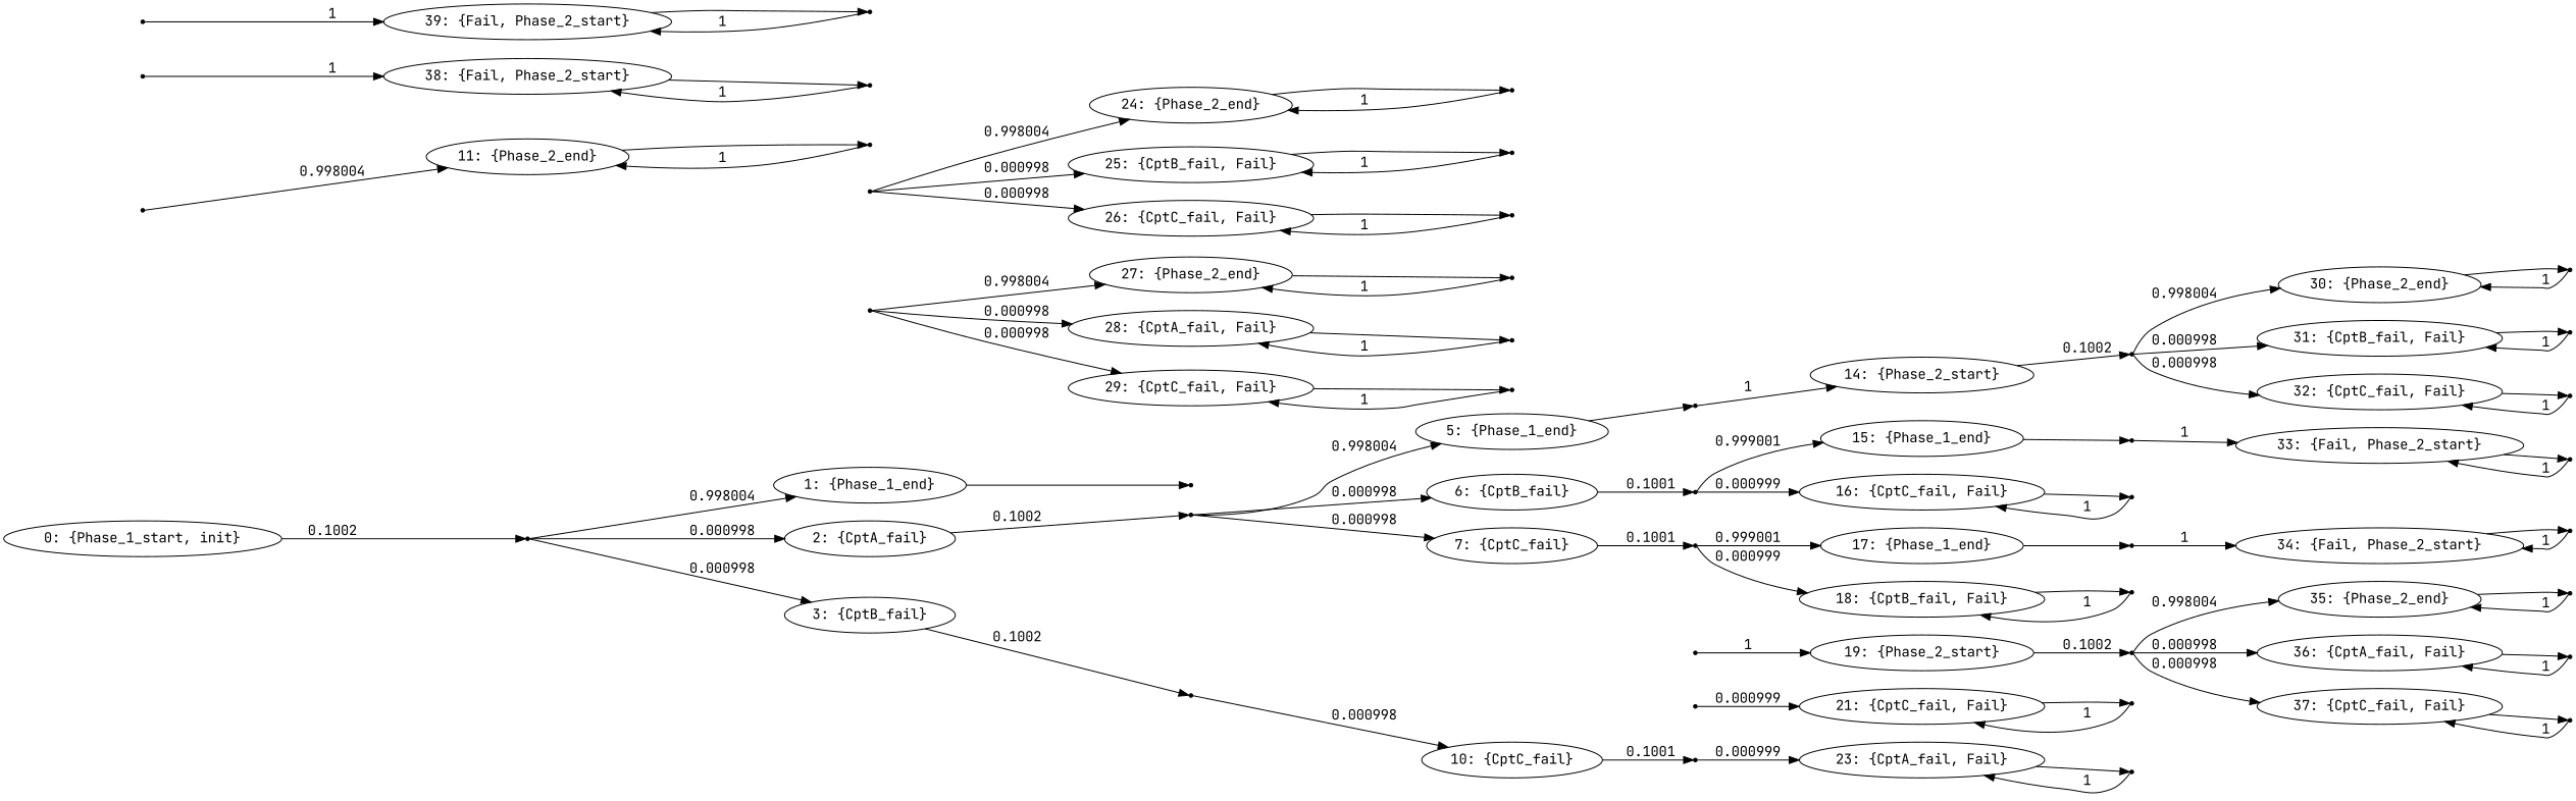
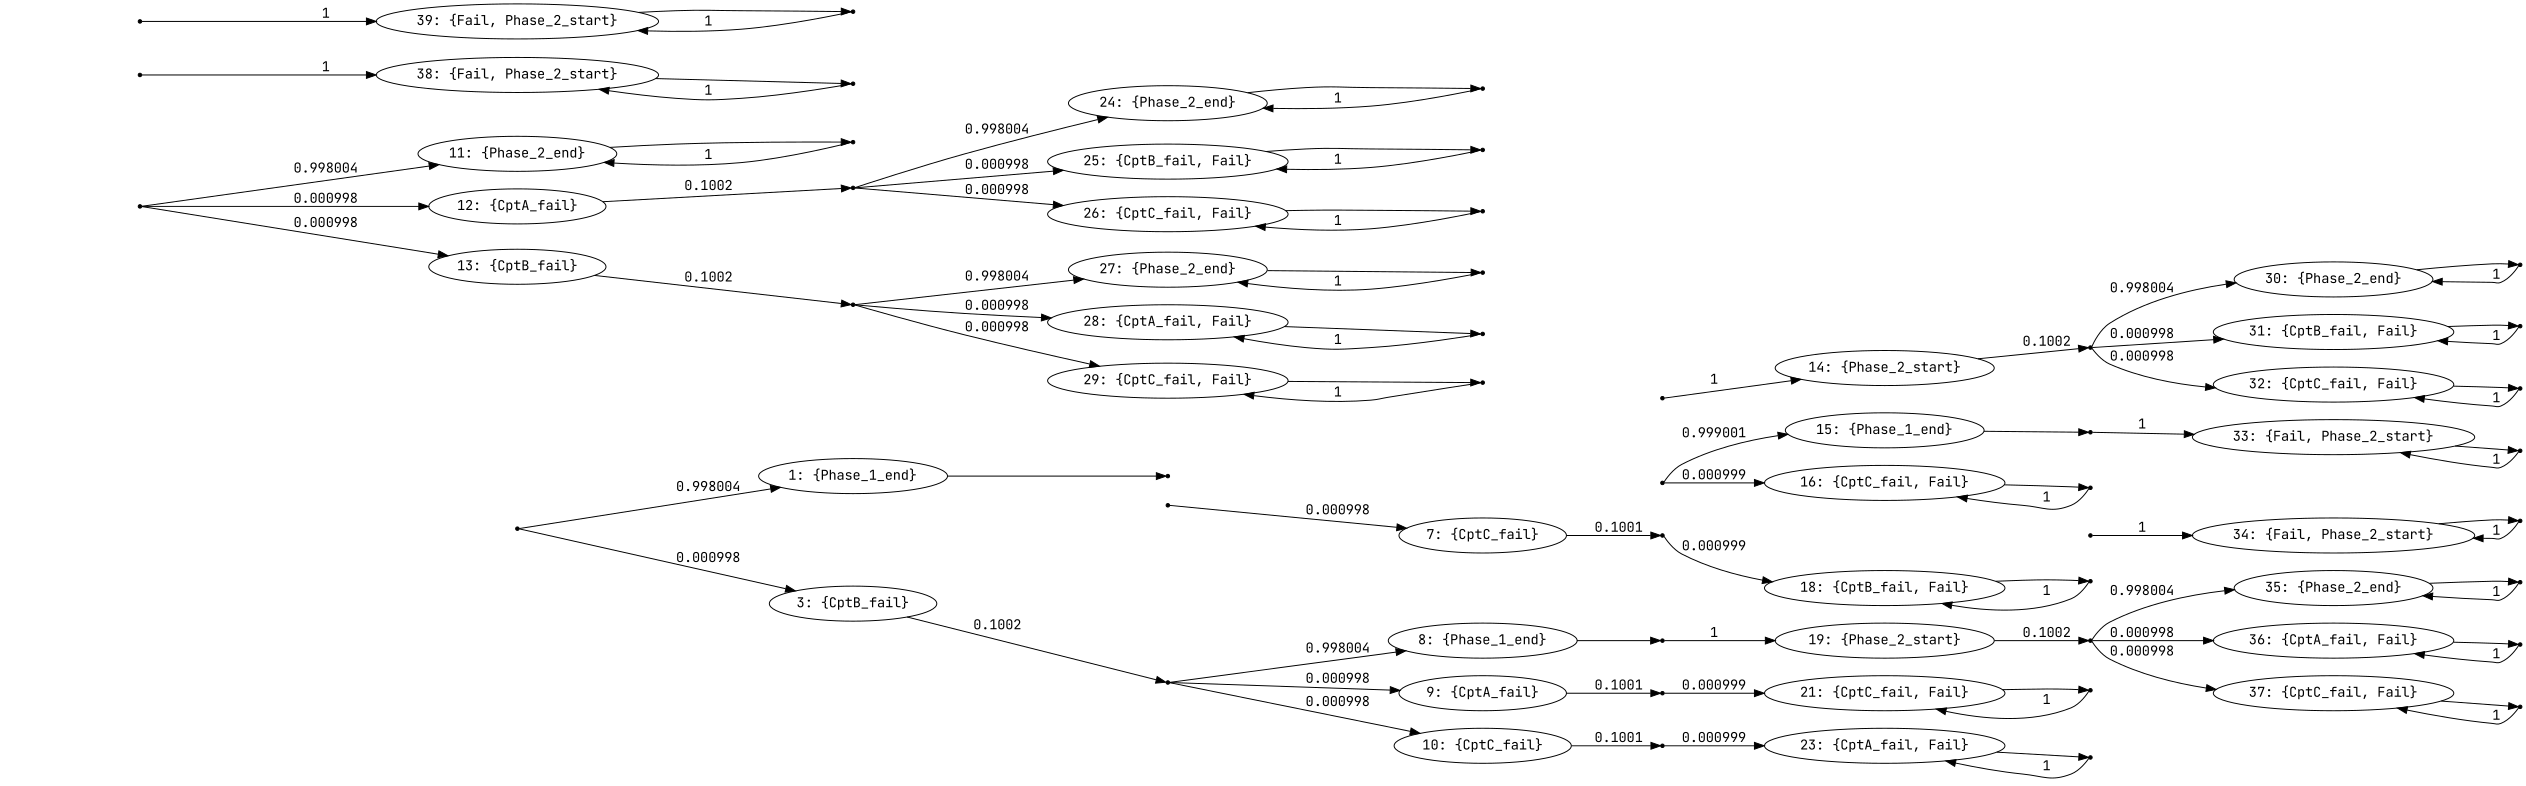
  digraph {
    fontname="JetBrains Mono"
    rankdir=LR
    node [fontname="JetBrains Mono" shape=point]
    edge [fontname="JetBrains Mono"]
-   n1 [label="0: {Phase_1_start, init}" shape=""]
    "0c0"
    n3 [label="1: {Phase_1_end}" shape=""]
-   n4 [label="2: {CptA_fail}" shape=""]
    n5 [label="3: {CptB_fail}" shape=""]
    "1c0"
    "2c0"
-   n8 [label="5: {Phase_1_end}" shape=""]
-   n9 [label="6: {CptB_fail}" shape=""]
    n10 [label="7: {CptC_fail}" shape=""]
    "3c0"
+   n12 [label="8: {Phase_1_end}" shape=""]
+   n13 [label="9: {CptA_fail}" shape=""]
    n14 [label="10: {CptC_fail}" shape=""]
    "4c0"
    n16 [label="11: {Phase_2_end}" shape=""]
+   n17 [label="12: {CptA_fail}" shape=""]
+   n18 [label="13: {CptB_fail}" shape=""]
    "5c0"
    n20 [label="14: {Phase_2_start}" shape=""]
    "6c0"
    n22 [label="15: {Phase_1_end}" shape=""]
    n23 [label="16: {CptC_fail, Fail}" shape=""]
    "7c0"
-   n25 [label="17: {Phase_1_end}" shape=""]
    n26 [label="18: {CptB_fail, Fail}" shape=""]
    "8c0"
    n28 [label="19: {Phase_2_start}" shape=""]
    "9c0"
    n30 [label="21: {CptC_fail, Fail}" shape=""]
    "10c0"
    n32 [label="23: {CptA_fail, Fail}" shape=""]
    "11c0"
    "12c0"
    n35 [label="24: {Phase_2_end}" shape=""]
    n36 [label="25: {CptB_fail, Fail}" shape=""]
    n37 [label="26: {CptC_fail, Fail}" shape=""]
    "13c0"
    n39 [label="27: {Phase_2_end}" shape=""]
    n40 [label="28: {CptA_fail, Fail}" shape=""]
    n41 [label="29: {CptC_fail, Fail}" shape=""]
    "14c0"
    n43 [label="30: {Phase_2_end}" shape=""]
    n44 [label="31: {CptB_fail, Fail}" shape=""]
    n45 [label="32: {CptC_fail, Fail}" shape=""]
    "15c0"
    n47 [label="33: {Fail, Phase_2_start}" shape=""]
    "16c0"
    "17c0"
    n50 [label="34: {Fail, Phase_2_start}" shape=""]
    "18c0"
    "19c0"
    n53 [label="35: {Phase_2_end}" shape=""]
    n54 [label="36: {CptA_fail, Fail}" shape=""]
    n55 [label="37: {CptC_fail, Fail}" shape=""]
    "20c0"
    n57 [label="38: {Fail, Phase_2_start}" shape=""]
    "21c0"
    "22c0"
    n60 [label="39: {Fail, Phase_2_start}" shape=""]
    "23c0"
    "24c0"
    "25c0"
    "26c0"
    "27c0"
    "28c0"
    "29c0"
    "30c0"
    "31c0"
    "32c0"
    "33c0"
    "34c0"
    "35c0"
    "36c0"
    "37c0"
    "38c0"
    "39c0"
-   n1 -> "0c0" [label=0.1002]
    "0c0" -> n3 [label=0.998004]
-   "0c0" -> n4 [label=0.000998]
    "0c0" -> n5 [label=0.000998]
    n3 -> "1c0"
-   n4 -> "2c0" [label=0.1002]
    n5 -> "3c0" [label=0.1002]
-   "2c0" -> n8 [label=0.998004]
-   "2c0" -> n9 [label=0.000998]
    "2c0" -> n10 [label=0.000998]
-   n8 -> "5c0"
-   n9 -> "6c0" [label=0.1001]
    n10 -> "7c0" [label=0.1001]
+   "3c0" -> n12 [label=0.998004]
+   "3c0" -> n13 [label=0.000998]
    "3c0" -> n14 [label=0.000998]
+   n12 -> "8c0"
+   n13 -> "9c0" [label=0.1001]
    n14 -> "10c0" [label=0.1001]
    "4c0" -> n16 [label=0.998004]
+   "4c0" -> n17 [label=0.000998]
+   "4c0" -> n18 [label=0.000998]
    n16 -> "11c0"
+   n17 -> "12c0" [label=0.1002]
+   n18 -> "13c0" [label=0.1002]
    "5c0" -> n20 [label=1]
    n20 -> "14c0" [label=0.1002]
    "6c0" -> n22 [label=0.999001]
    "6c0" -> n23 [label=0.000999]
    n22 -> "15c0"
    n23 -> "16c0"
-   "7c0" -> n25 [label=0.999001]
    "7c0" -> n26 [label=0.000999]
-   n25 -> "17c0"
    n26 -> "18c0"
    "8c0" -> n28 [label=1]
    n28 -> "19c0" [label=0.1002]
    "9c0" -> n30 [label=0.000999]
    n30 -> "21c0"
    "10c0" -> n32 [label=0.000999]
    n32 -> "23c0"
    "11c0" -> n16 [label=1]
    "12c0" -> n35 [label=0.998004]
    "12c0" -> n36 [label=0.000998]
    "12c0" -> n37 [label=0.000998]
    n35 -> "24c0"
    n36 -> "25c0"
    n37 -> "26c0"
    "13c0" -> n39 [label=0.998004]
    "13c0" -> n40 [label=0.000998]
    "13c0" -> n41 [label=0.000998]
    n39 -> "27c0"
    n40 -> "28c0"
    n41 -> "29c0"
    "14c0" -> n43 [label=0.998004]
    "14c0" -> n44 [label=0.000998]
    "14c0" -> n45 [label=0.000998]
    n43 -> "30c0"
    n44 -> "31c0"
    n45 -> "32c0"
    "15c0" -> n47 [label=1]
    n47 -> "33c0"
    "16c0" -> n23 [label=1]
    "17c0" -> n50 [label=1]
    n50 -> "34c0"
    "18c0" -> n26 [label=1]
    "19c0" -> n53 [label=0.998004]
    "19c0" -> n54 [label=0.000998]
    "19c0" -> n55 [label=0.000998]
    n53 -> "35c0"
    n54 -> "36c0"
    n55 -> "37c0"
    "20c0" -> n57 [label=1]
    n57 -> "38c0"
    "21c0" -> n30 [label=1]
    "22c0" -> n60 [label=1]
    n60 -> "39c0"
    "23c0" -> n32 [label=1]
    "24c0" -> n35 [label=1]
    "25c0" -> n36 [label=1]
    "26c0" -> n37 [label=1]
    "27c0" -> n39 [label=1]
    "28c0" -> n40 [label=1]
    "29c0" -> n41 [label=1]
    "30c0" -> n43 [label=1]
    "31c0" -> n44 [label=1]
    "32c0" -> n45 [label=1]
    "33c0" -> n47 [label=1]
    "34c0" -> n50 [label=1]
    "35c0" -> n53 [label=1]
    "36c0" -> n54 [label=1]
    "37c0" -> n55 [label=1]
    "38c0" -> n57 [label=1]
    "39c0" -> n60 [label=1]
  }
